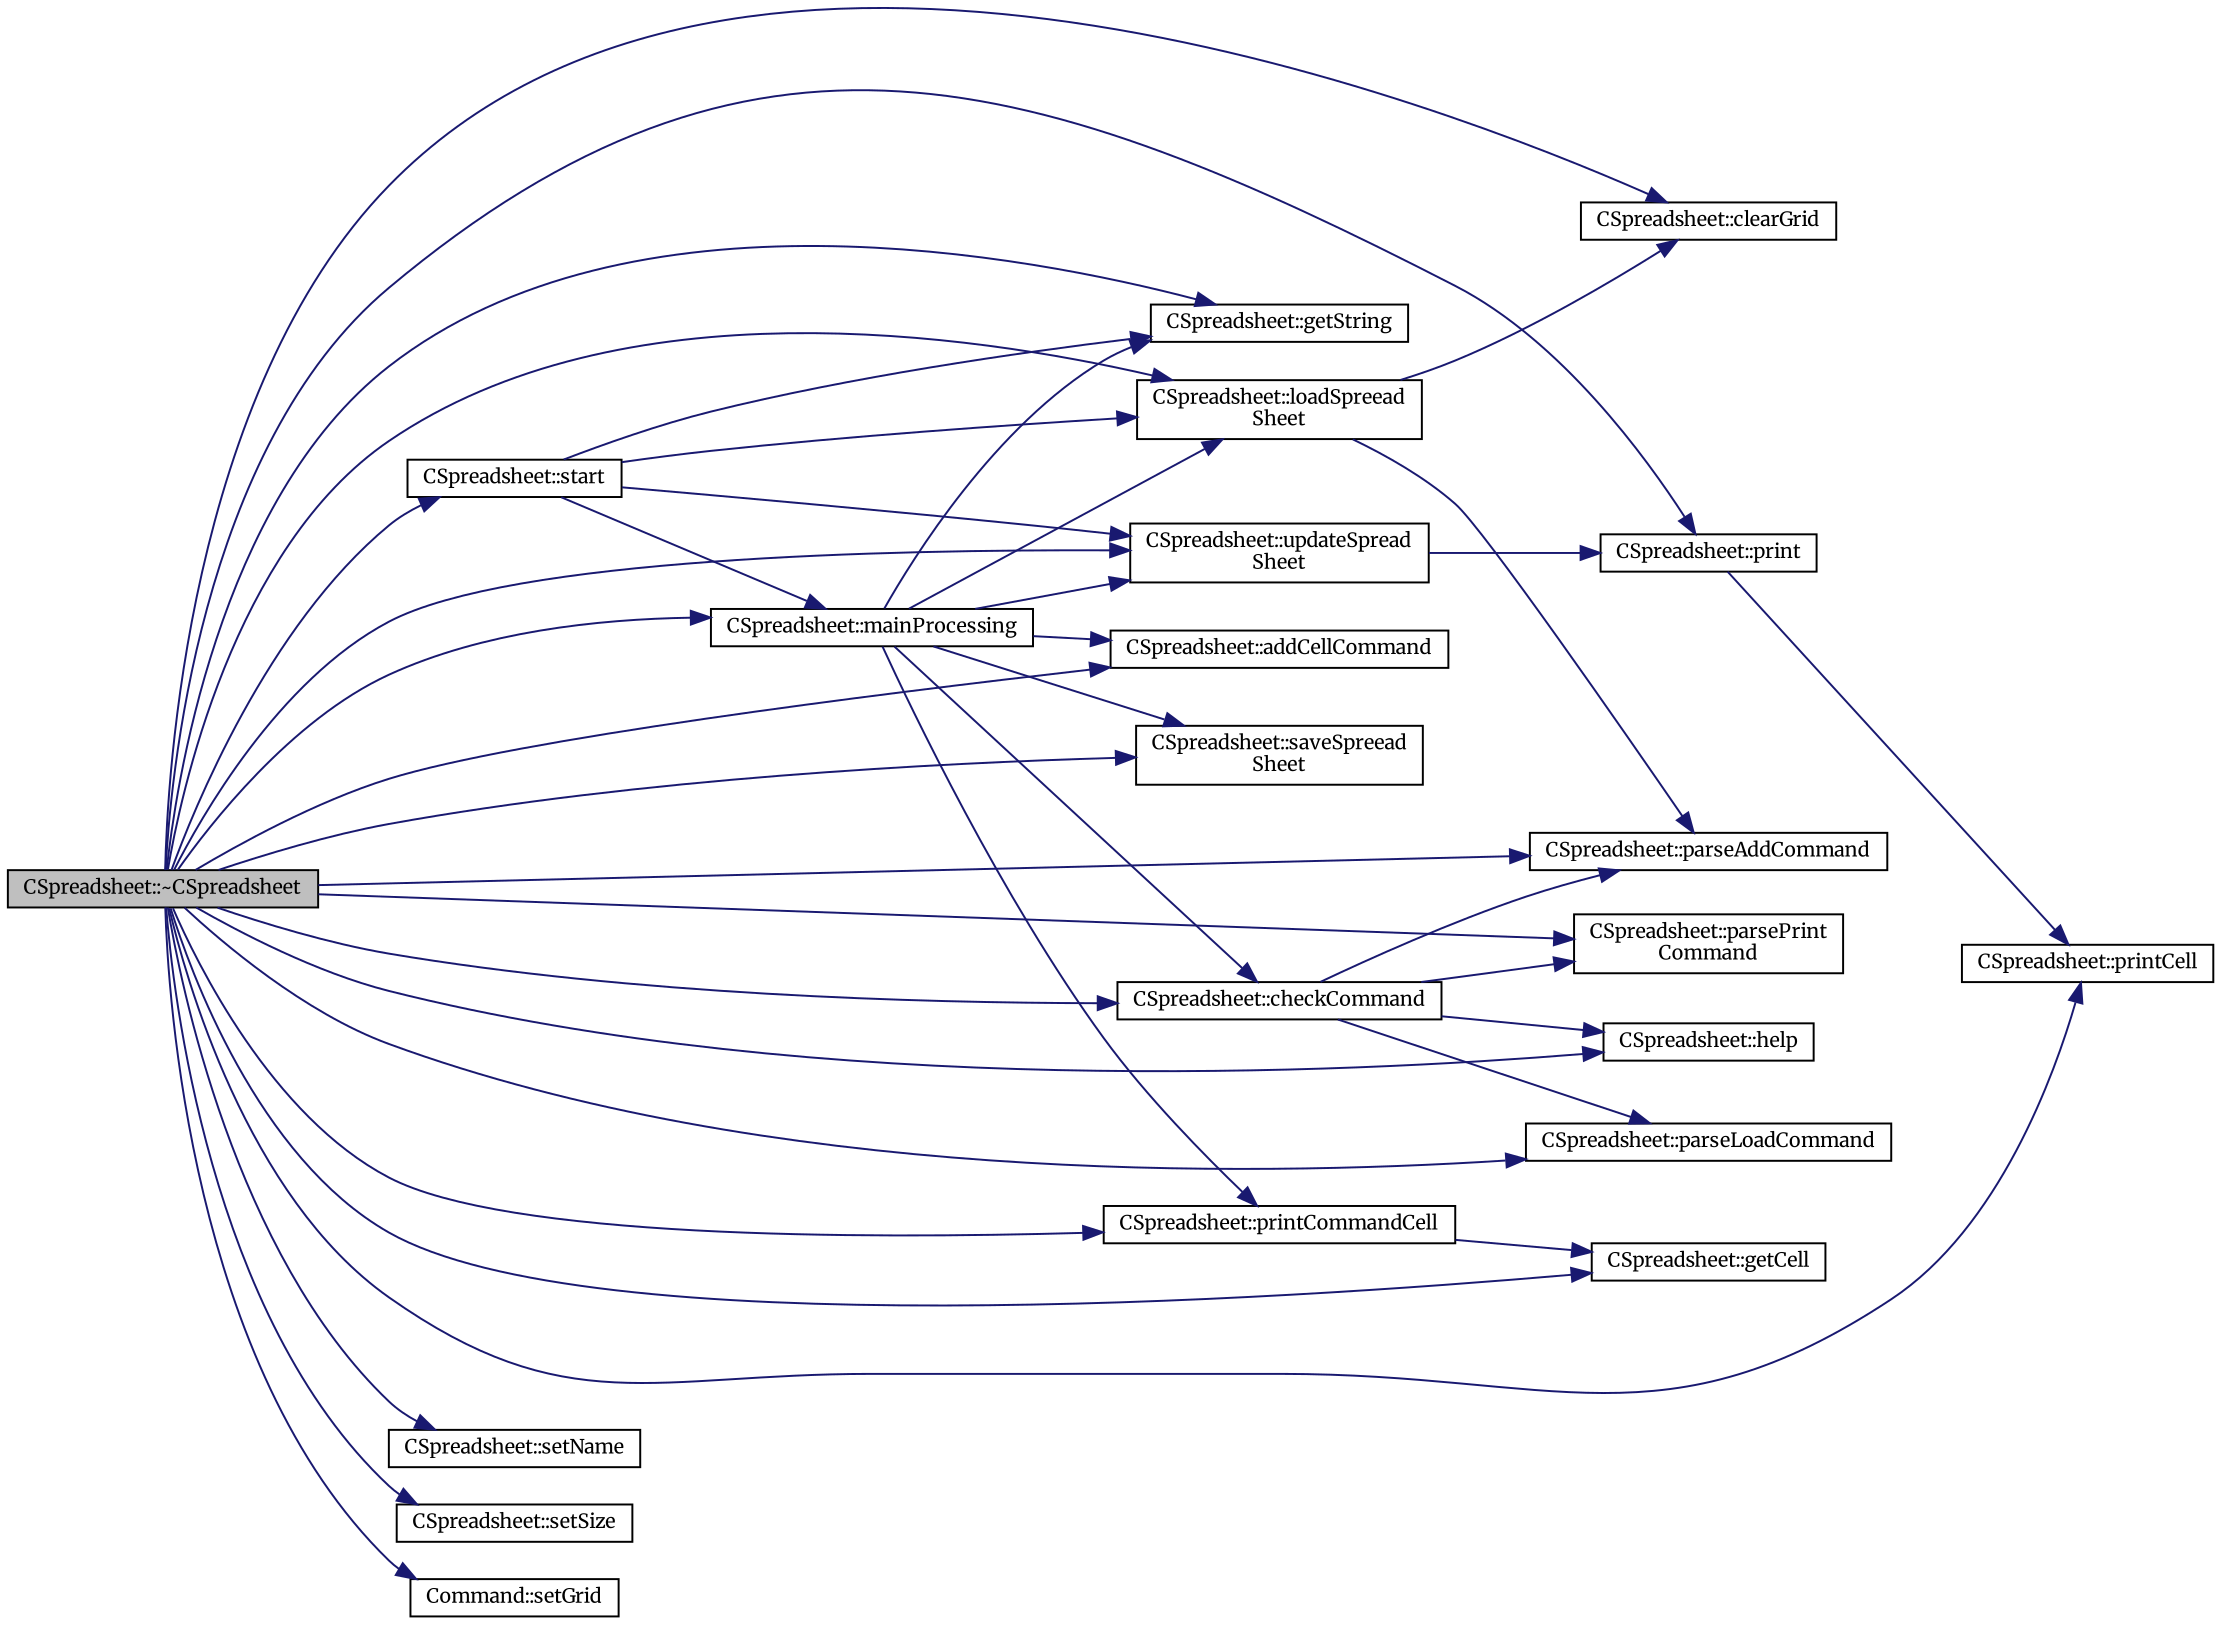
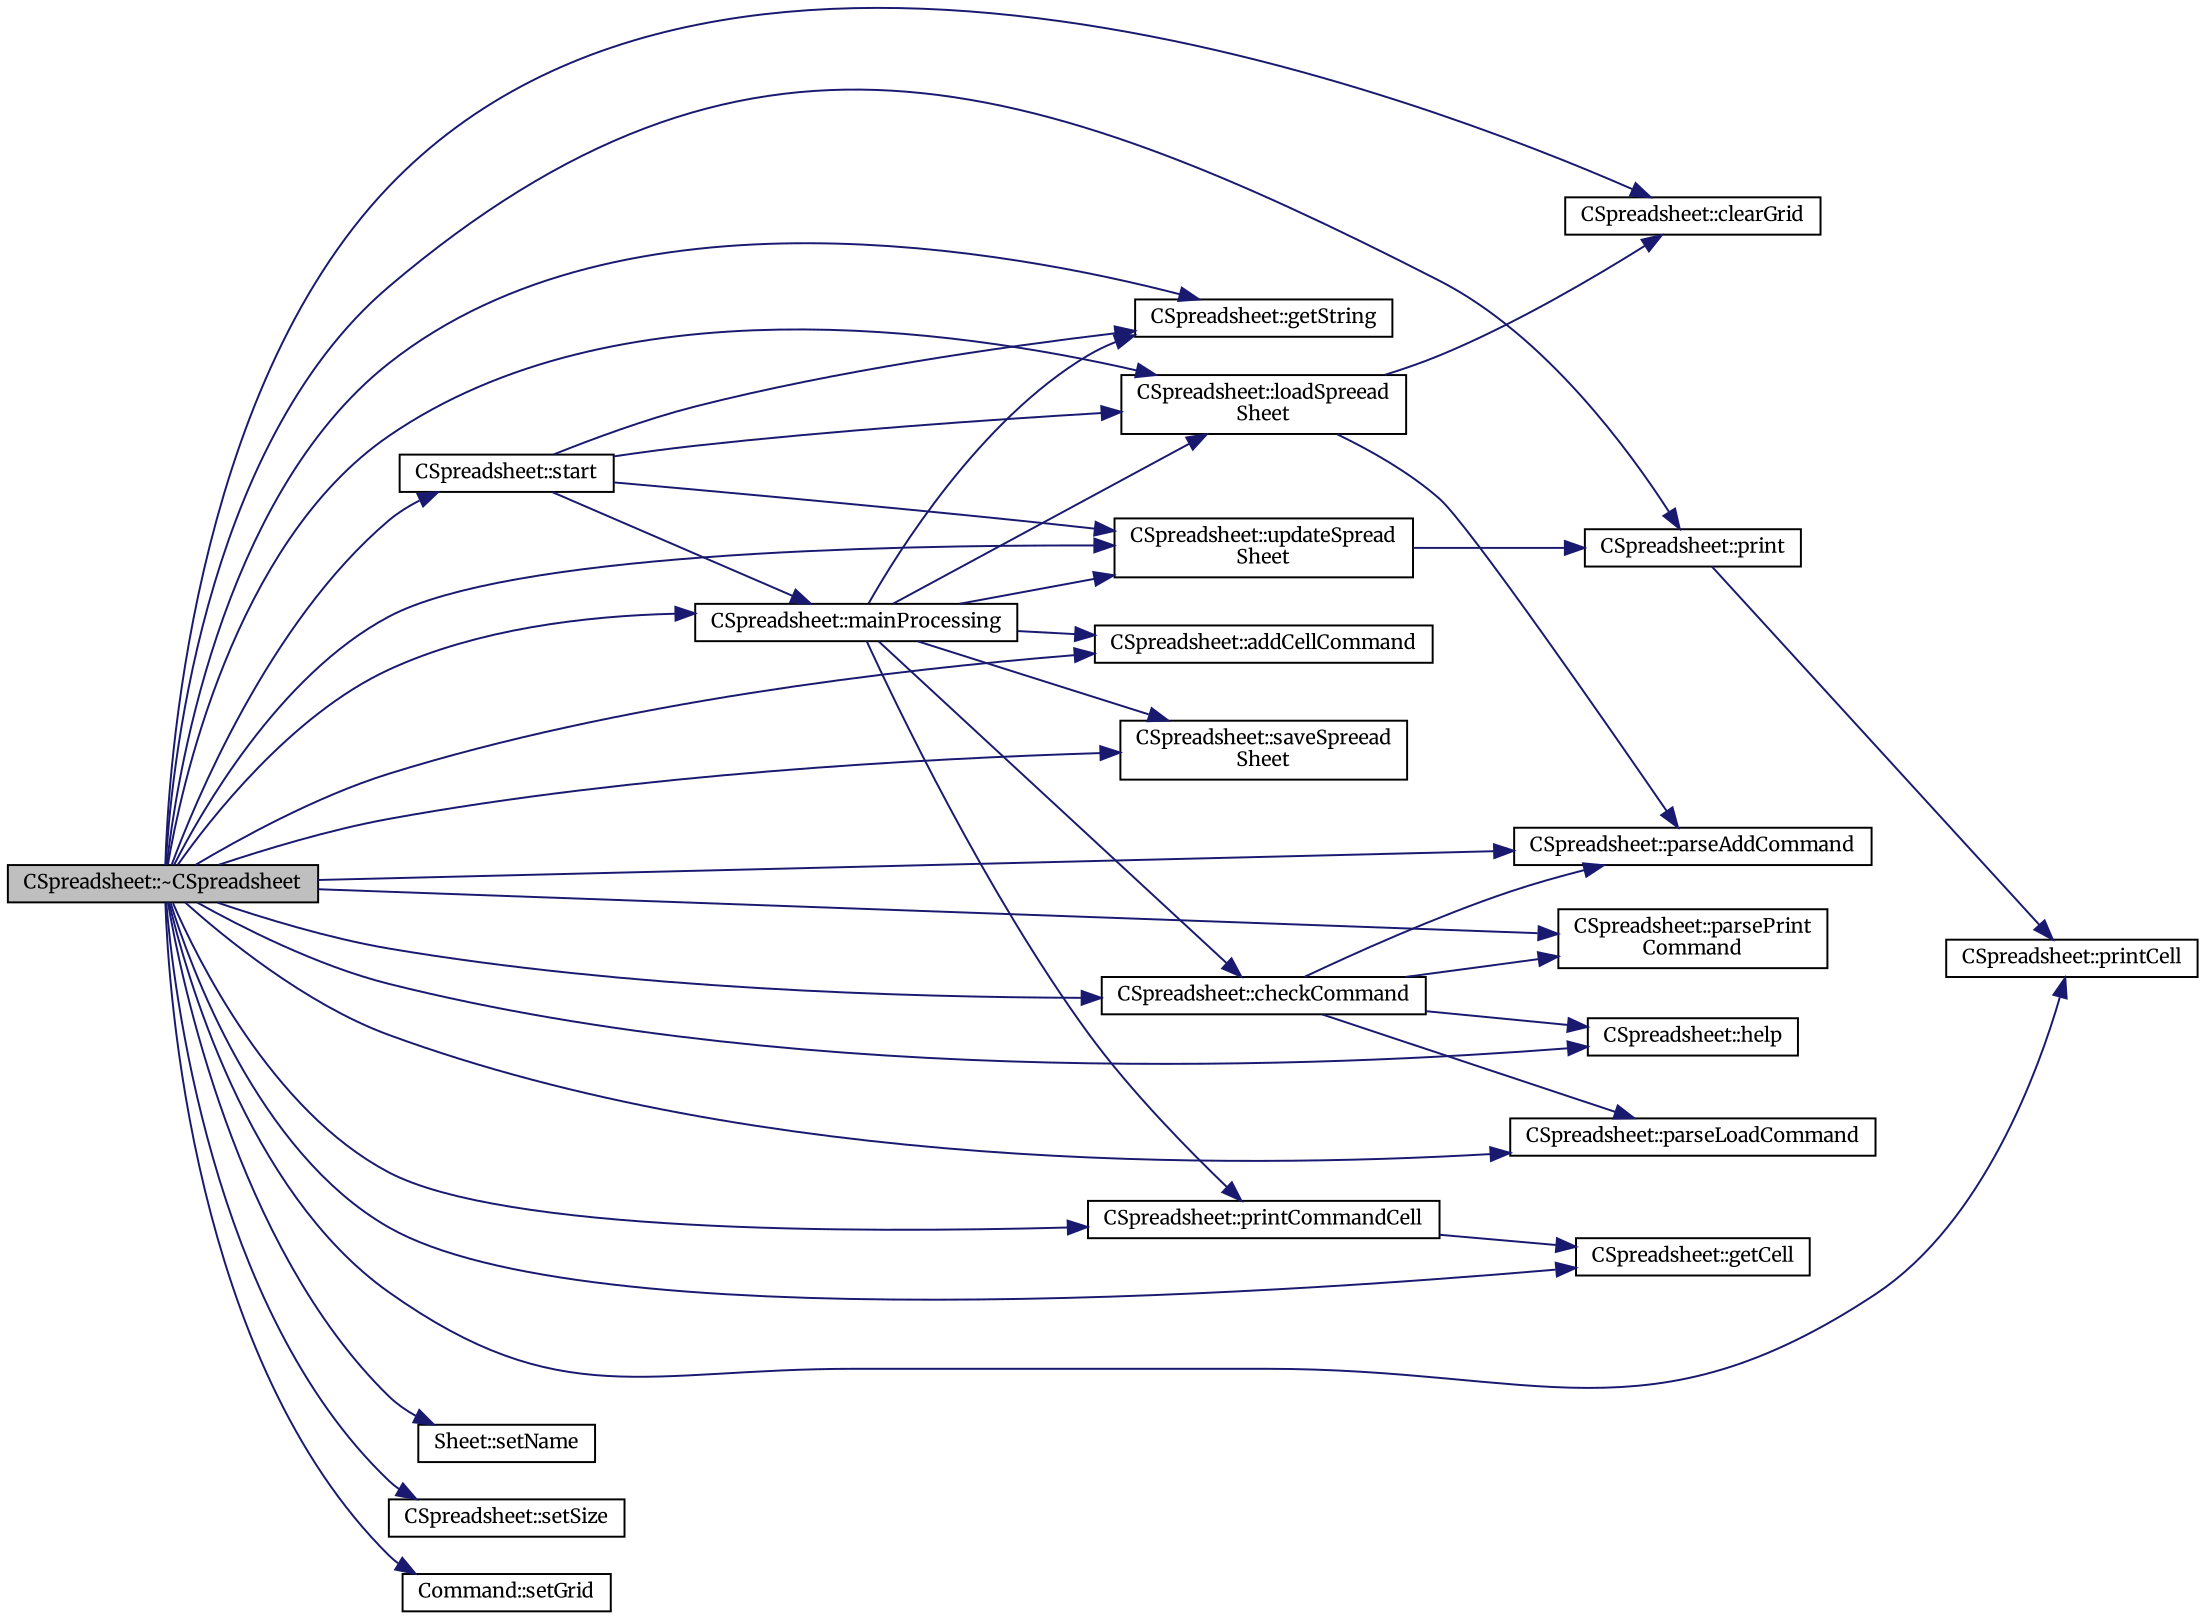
  digraph {
    fontname=Merriweather
    rankdir=LR
    node [color=black fillcolor=white fontname=Merriweather fontsize=10 shape=record style=filled]
    edge [color=midnightblue fontname=Merriweather fontsize=10 labelfontname=Helvetica labelfontsize=10 style=solid]
    n1 [fillcolor=grey75 fontcolor=black height=0.2 label="CSpreadsheet::~CSpreadsheet" width=0.4]
    n2 [height=0.2 label="CSpreadsheet::start" width=0.4]
    n3 [height=0.2 label="CSpreadsheet::getString" width=0.4]
    n4 [height=0.2 label="CSpreadsheet::loadSpreead\lSheet" width=0.4]
    n5 [height=0.2 label="CSpreadsheet::clearGrid" width=0.4]
    n6 [height=0.2 label="CSpreadsheet::parseAddCommand" width=0.4]
    n7 [height=0.2 label="CSpreadsheet::updateSpread\lSheet" width=0.4]
    n8 [height=0.2 label="CSpreadsheet::print" width=0.4]
    n9 [height=0.2 label="CSpreadsheet::printCell" width=0.4]
    n10 [height=0.2 label="CSpreadsheet::mainProcessing" width=0.4]
    n11 [height=0.2 label="CSpreadsheet::checkCommand" width=0.4]
    n12 [height=0.2 label="CSpreadsheet::parsePrint\lCommand" width=0.4]
    n13 [height=0.2 label="CSpreadsheet::help" width=0.4]
    n14 [height=0.2 label="CSpreadsheet::parseLoadCommand" width=0.4]
    n15 [height=0.2 label="CSpreadsheet::addCellCommand" width=0.4]
    n16 [height=0.2 label="CSpreadsheet::printCommandCell" width=0.4]
    n17 [height=0.2 label="CSpreadsheet::getCell" width=0.4]
    n18 [height=0.2 label="CSpreadsheet::saveSpreead\lSheet" width=0.4]
-   n19 [height=0.2 label="CSpreadsheet::setName" width=0.4]
+   n19 [height=0.2 label="Sheet::setName" width=0.4]
    n20 [height=0.2 label="CSpreadsheet::setSize" width=0.4]
    n21 [height=0.2 label="Command::setGrid" width=0.4]
    n1 -> n2
    n1 -> n3
    n1 -> n4
    n1 -> n5
    n1 -> n6
    n1 -> n7
    n1 -> n8
    n1 -> n9
    n1 -> n10
    n1 -> n11
    n1 -> n12
    n1 -> n13
    n1 -> n14
    n1 -> n15
    n1 -> n16
    n1 -> n17
    n1 -> n18
    n1 -> n19
    n1 -> n20
    n1 -> n21
    n2 -> n3
    n2 -> n4
    n2 -> n7
    n2 -> n10
    n4 -> n5
    n4 -> n6
    n7 -> n8
    n8 -> n9
    n10 -> n3
    n10 -> n4
    n10 -> n7
    n10 -> n11
    n10 -> n15
    n10 -> n16
    n10 -> n18
    n11 -> n6
    n11 -> n12
    n11 -> n13
    n11 -> n14
    n16 -> n17
  }
